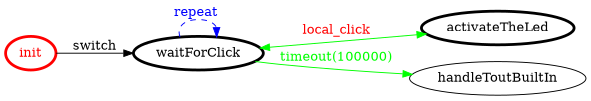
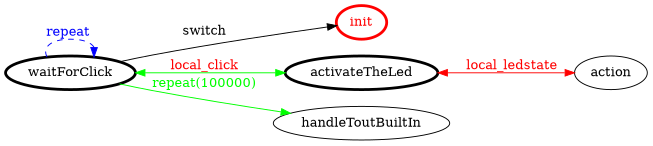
  digraph {
    rankdir=LR
    node [penwidth=3]
    edge [color=green fontcolor=red]
    init [color=red fontcolor=red]
    waitForClick [color=black fontcolor=black]
    activateTheLed [color=black fontcolor=black]
    handleToutBuiltIn [penwidth=""]
-   init -> waitForClick [color=black fontcolor=black label=switch]
+   action [penwidth=""]
+   waitForClick -> init [color=black fontcolor=black label=switch]
    waitForClick -> waitForClick [color=blue fontcolor=blue label="repeat " style=dashed]
    waitForClick -> activateTheLed [dir=both label=local_click]
-   waitForClick -> handleToutBuiltIn [fontcolor=green label="timeout(100000)"]
+   waitForClick -> handleToutBuiltIn [fontcolor=green label="repeat(100000)"]
+   activateTheLed -> action [color=red dir=both label=local_ledstate]
  }
